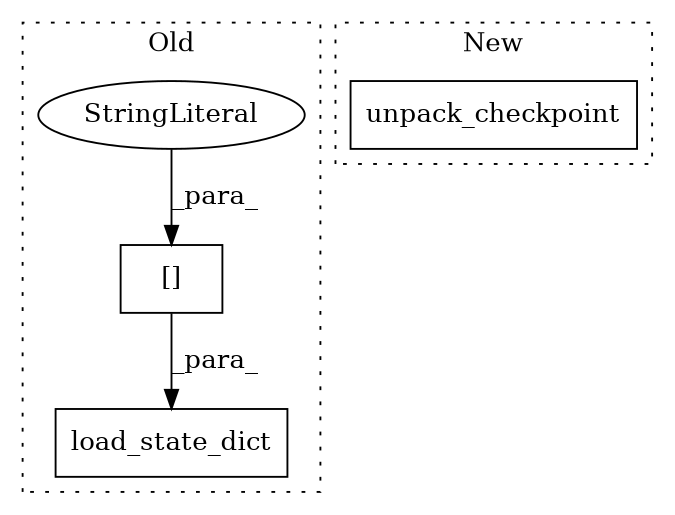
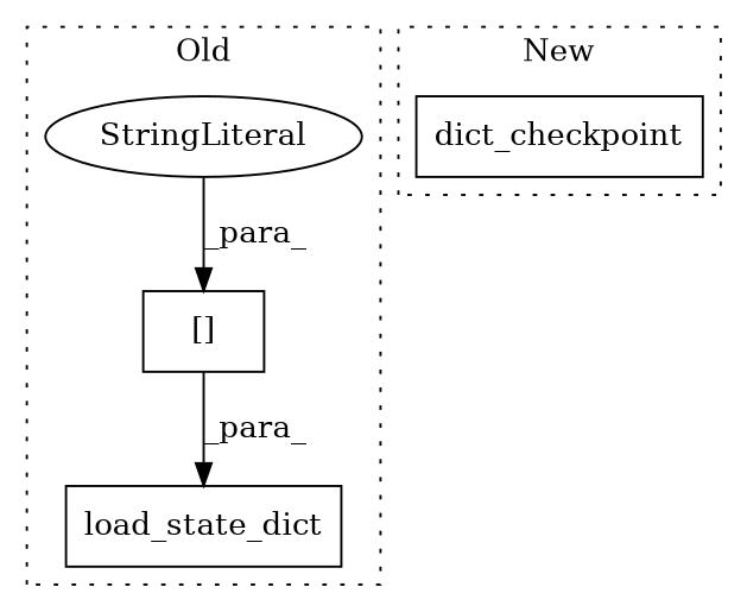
  digraph {
    node [a=32 shape=box]
    n1 [a=2 l="28,1" label="[]" s="1348,1394"]
    n2 [a=45 l=18 label=StringLiteral s=1376 shape=ellipse]
    n3 [l="16,1" label=load_state_dict s="1332,1395"]
-   n4 [l="18,1" label=unpack_checkpoint s="1500,1534"]
+   n4 [l="18,1" label=dict_checkpoint s="1500,1534"]
    subgraph cluster_1 {
      label=Old
      style=dotted
      n1
      n2
      n3
    }
    subgraph cluster_2 {
      label=New
      style=dotted
      n4
    }
    n1 -> n3 [label=_para_]
    n2 -> n1 [label=_para_]
  }
